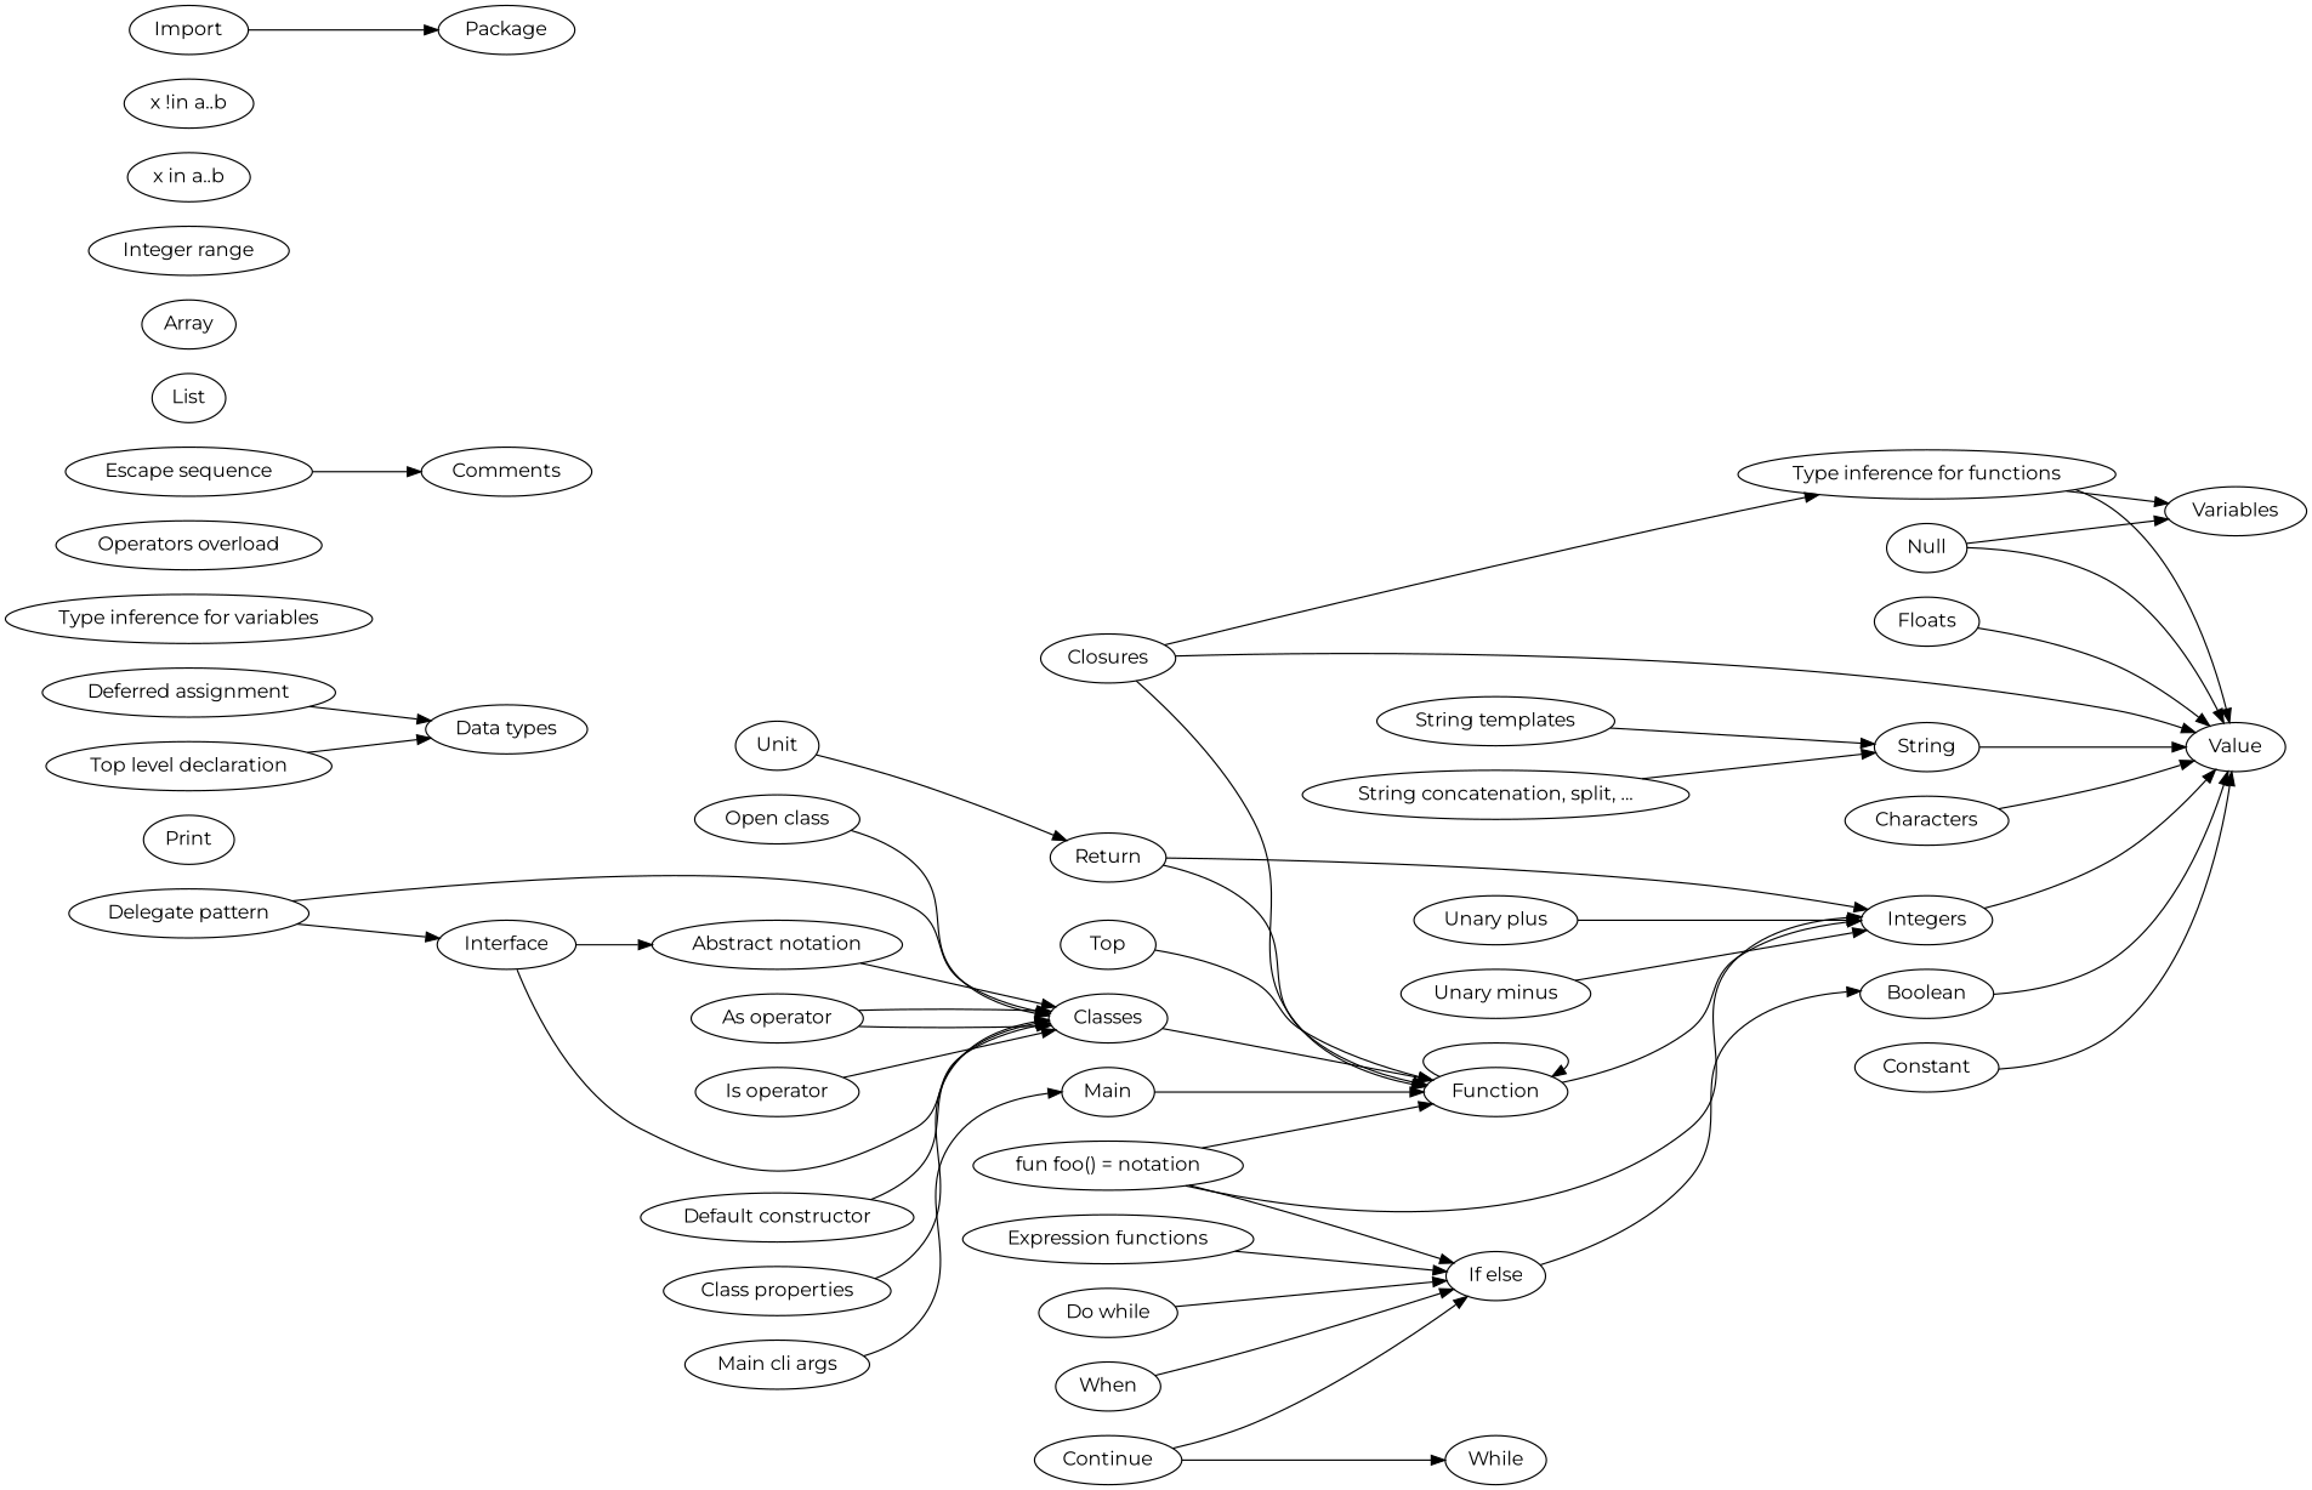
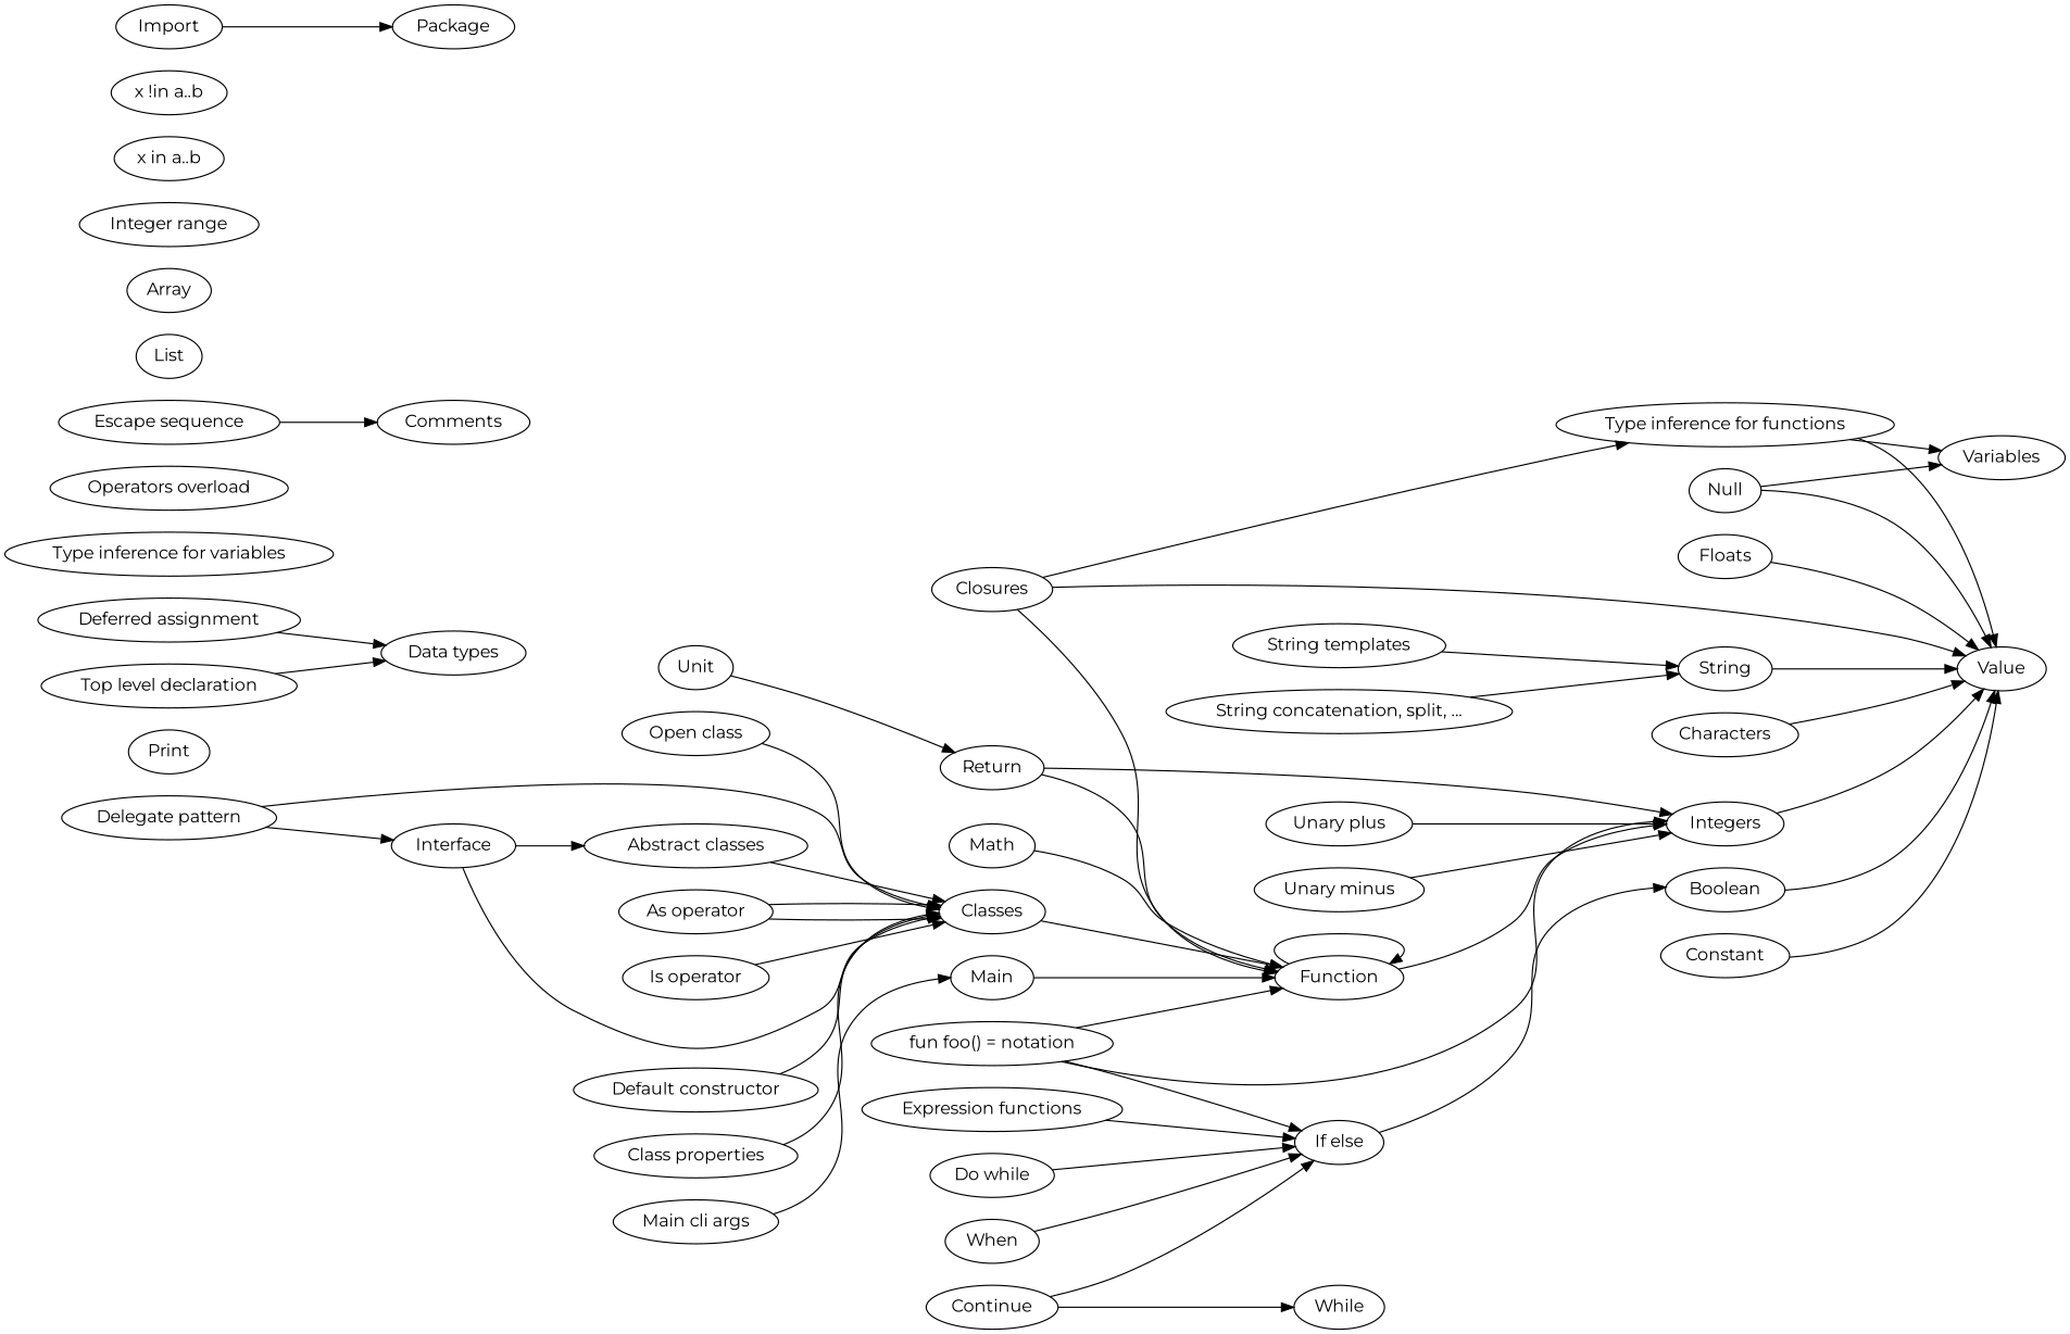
  digraph {
    fontname=Montserrat
    rankdir=LR
    node [fontname=Montserrat]
    edge [fontname=Montserrat]
    Null
    Value
    Variables
    Print
    Function
    Integers
    Main
    Boolean
    Floats
    Characters
    String
    "String concatenation, split, ..."
    "String templates"
    "Deferred assignment"
    "Data types"
    "Type inference for variables"
    "Unary plus"
    "Unary minus"
    "Operators overload"
    "Type inference for functions"
    "Top level declaration"
    Return
    Unit
    "fun foo() = notation"
    "If else"
    Closures
    "Main cli args"
    Constant
    "Escape sequence"
    Comments
    When
    n32 [label="Expression functions"]
    "Do while"
    Continue
    While
-   Math [label=Top]
+   Math
    List
    Array
    "Integer range"
    "x in a..b"
    "x !in a..b"
    Import
    Package
    Classes
    "Default constructor"
    "Class properties"
    "Open class"
-   "Abstract classes" [label="Abstract notation"]
+   "Abstract classes"
    Interface
    "As operator"
    "Is operator"
    "Delegate pattern"
    Null -> Value
    Null -> Variables
    Function -> Function
    Function -> Integers
    Integers -> Value
    Main -> Function
    Boolean -> Value
    Floats -> Value
    Characters -> Value
    String -> Value
    "String concatenation, split, ..." -> String
    "String templates" -> String
    "Deferred assignment" -> "Data types"
    "Unary plus" -> Integers
    "Unary minus" -> Integers
    "Type inference for functions" -> Value
    "Type inference for functions" -> Variables
    "Top level declaration" -> "Data types"
    Return -> Function
    Return -> Integers
    Unit -> Return
    "fun foo() = notation" -> Function
    "fun foo() = notation" -> Integers
    "fun foo() = notation" -> "If else"
    "If else" -> Boolean
    Closures -> Value
    Closures -> Function
    Closures -> "Type inference for functions"
    "Main cli args" -> Main
    Constant -> Value
    "Escape sequence" -> Comments
    When -> "If else"
    n32 -> "If else"
    "Do while" -> "If else"
    Continue -> "If else"
    Continue -> While
    Math -> Function
    Import -> Package
    Classes -> Function
    "Default constructor" -> Classes
    "Class properties" -> Classes
    "Open class" -> Classes
    "Abstract classes" -> Classes
    Interface -> Classes
    Interface -> "Abstract classes"
    "As operator" -> Classes
    "As operator" -> Classes
    "Is operator" -> Classes
    "Delegate pattern" -> Classes
    "Delegate pattern" -> Interface
  }
